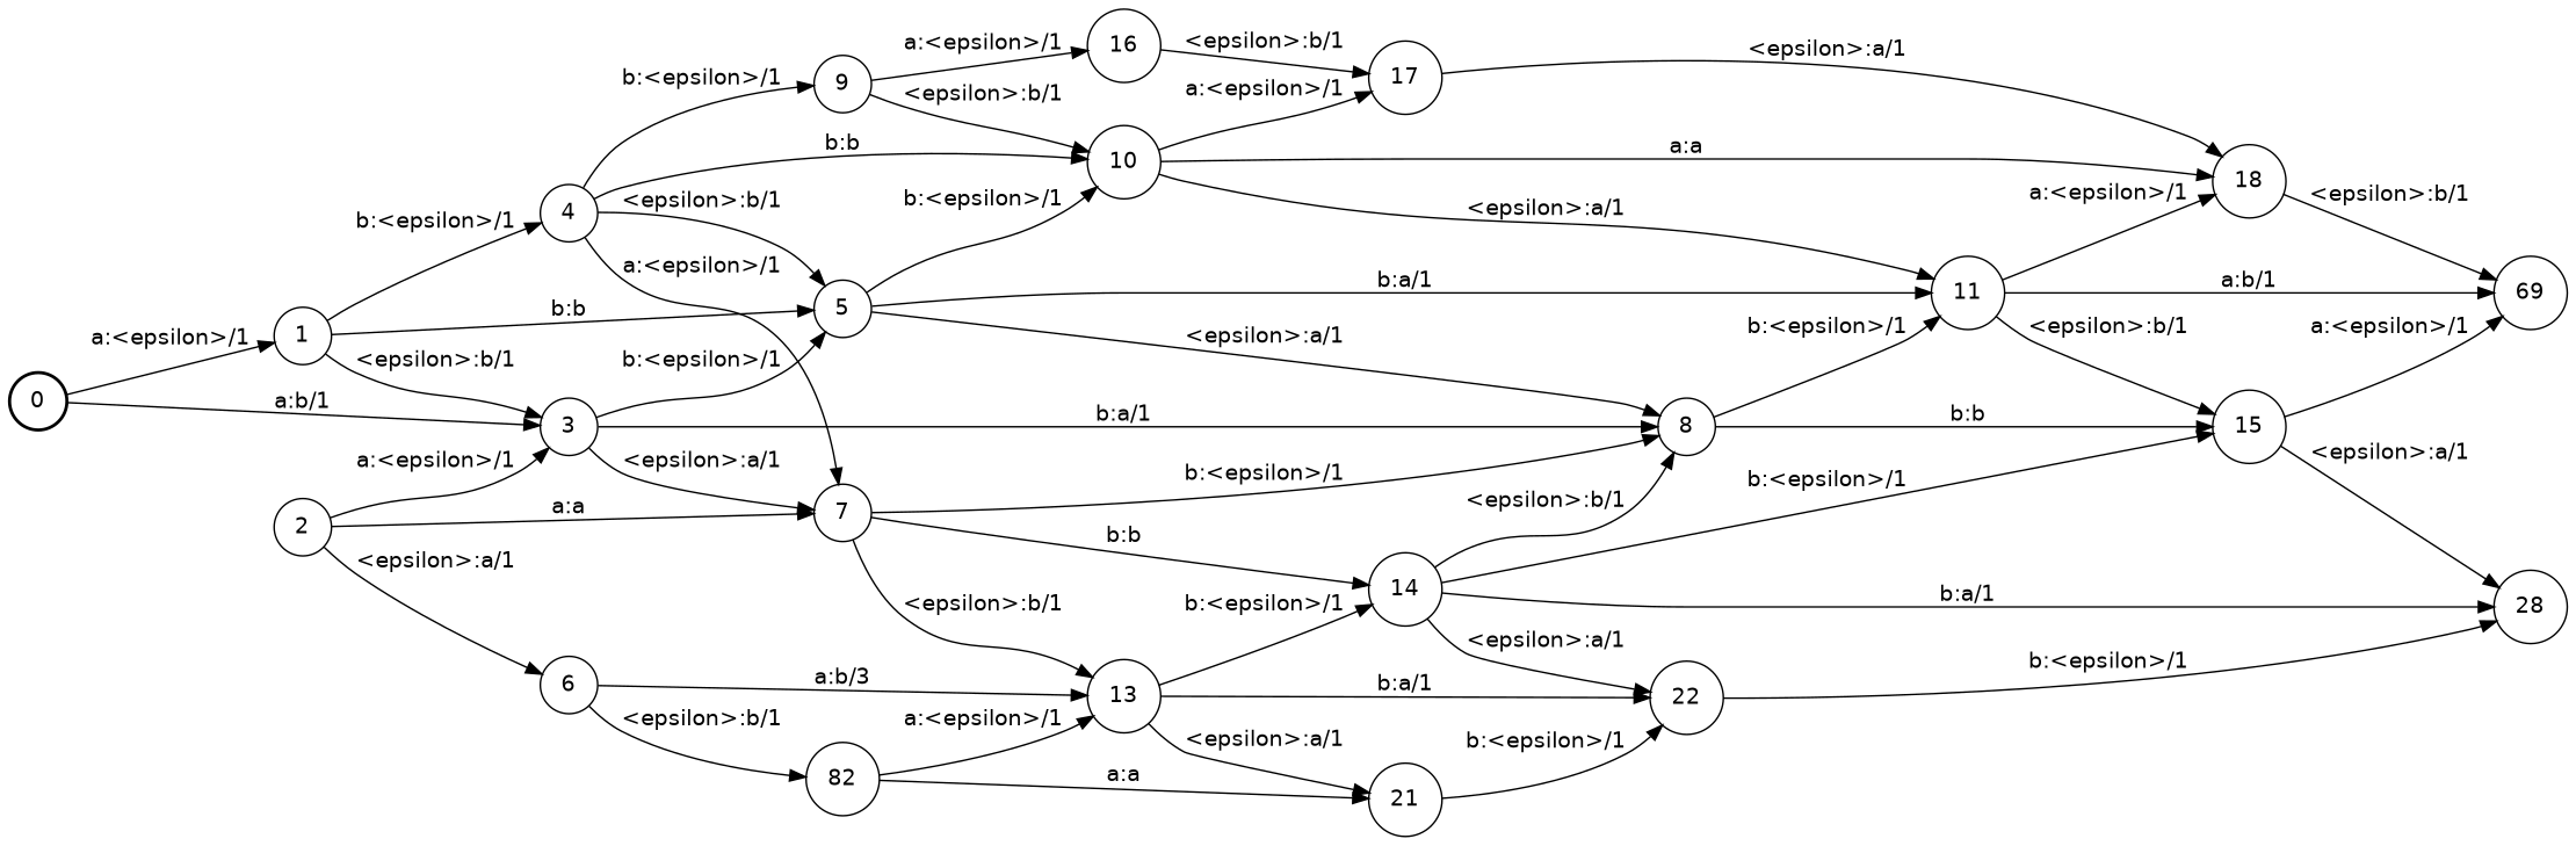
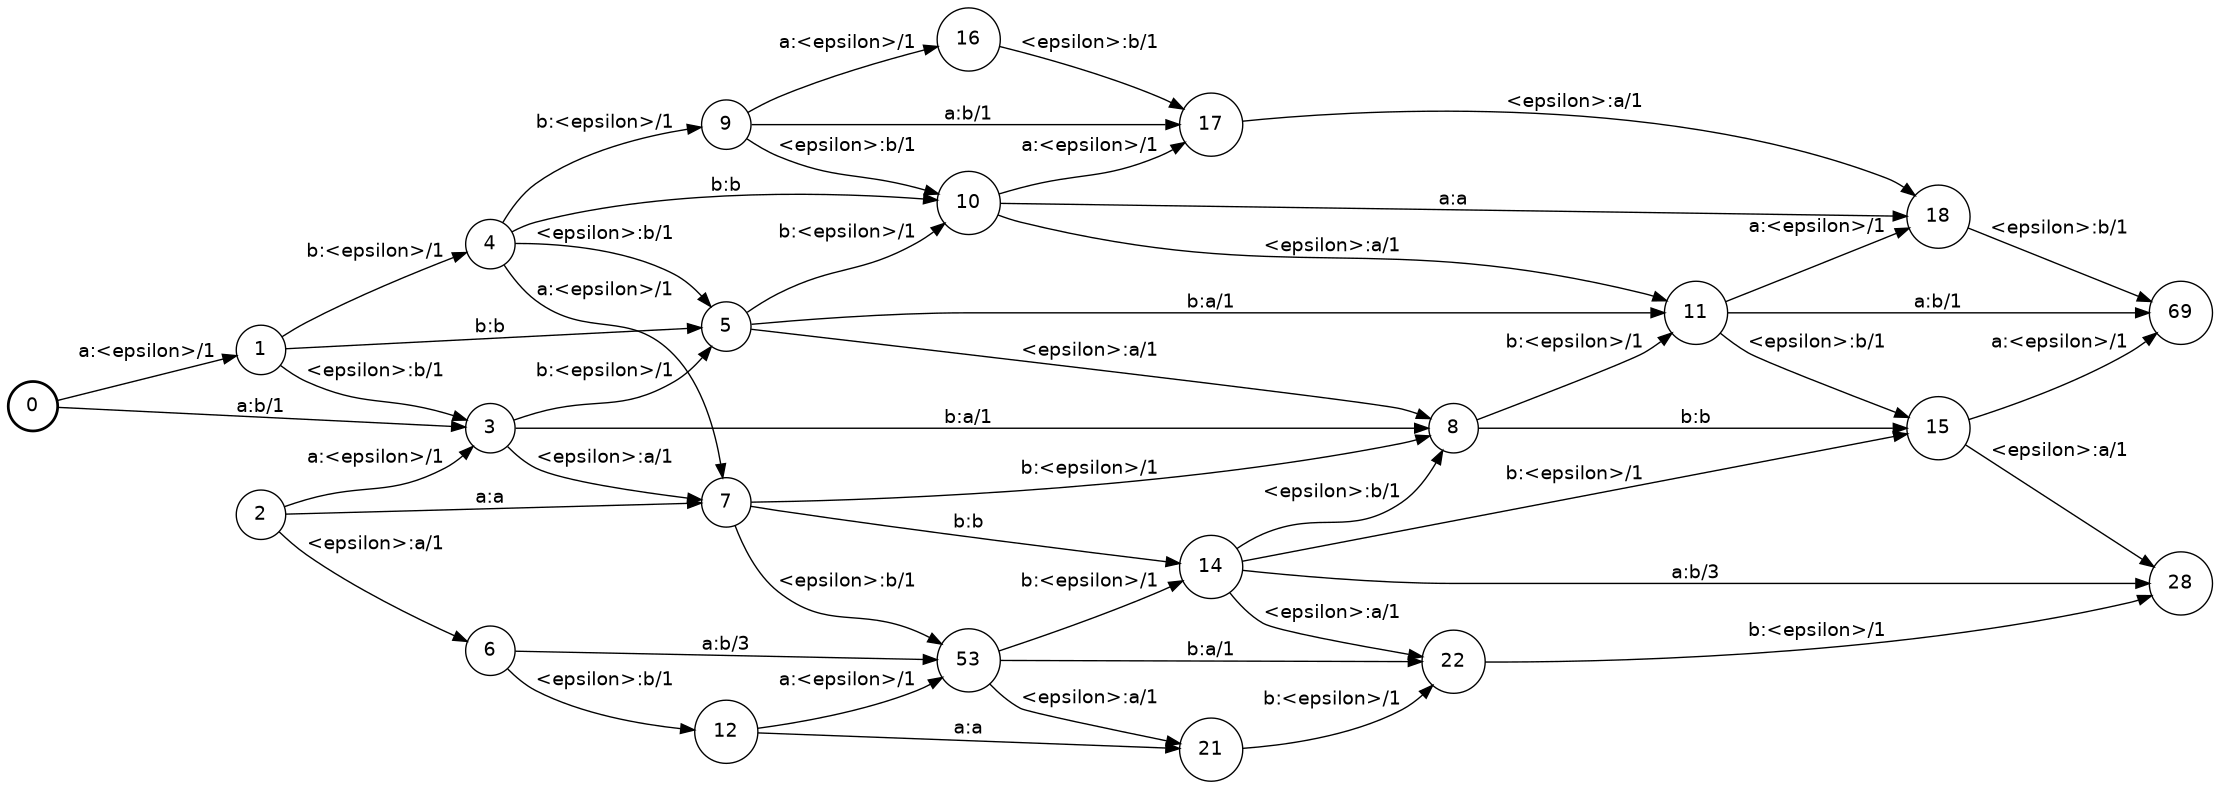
  digraph {
    fontname="DejaVu Sans"
    nodesep=0.25
    rankdir=LR
    ranksep=0.4
    node [fontname="DejaVu Sans" fontsize=14 shape=circle style=solid]
    edge [fontname="DejaVu Sans" fontsize=14]
    n1 [label=0 style=bold]
    n2 [label=1]
    n3 [label=3]
    n4 [label=4]
    n5 [label=5]
    n6 [label=2]
    n7 [label=6]
    n8 [label=7]
    n9 [label=8]
    n10 [label=9]
    n11 [label=10]
    n12 [label=11]
-   n13 [label=82]
-   n14 [label=13]
+   n13 [label=12]
+   n14 [label=53]
    n15 [label=14]
    n16 [label=15]
    n17 [label=16]
    n18 [label=17]
    n19 [label=18]
    n20 [label=69]
    n21 [label=21]
    n22 [label=22]
    n23 [label=28]
    n1 -> n2 [label="a:<epsilon>/1"]
    n1 -> n3 [label="a:b/1"]
    n2 -> n3 [label="<epsilon>:b/1"]
    n2 -> n4 [label="b:<epsilon>/1"]
    n2 -> n5 [label="b:b"]
    n3 -> n5 [label="b:<epsilon>/1"]
    n3 -> n8 [label="<epsilon>:a/1"]
    n3 -> n9 [label="b:a/1"]
    n4 -> n5 [label="<epsilon>:b/1"]
    n4 -> n8 [label="a:<epsilon>/1"]
    n4 -> n10 [label="b:<epsilon>/1"]
    n4 -> n11 [label="b:b"]
    n5 -> n9 [label="<epsilon>:a/1"]
    n5 -> n11 [label="b:<epsilon>/1"]
    n5 -> n12 [label="b:a/1"]
    n6 -> n3 [label="a:<epsilon>/1"]
    n6 -> n7 [label="<epsilon>:a/1"]
    n6 -> n8 [label="a:a"]
    n7 -> n13 [label="<epsilon>:b/1"]
    n7 -> n14 [label="a:b/3"]
    n8 -> n9 [label="b:<epsilon>/1"]
    n8 -> n14 [label="<epsilon>:b/1"]
    n8 -> n15 [label="b:b"]
    n9 -> n12 [label="b:<epsilon>/1"]
    n9 -> n16 [label="b:b"]
    n10 -> n11 [label="<epsilon>:b/1"]
    n10 -> n17 [label="a:<epsilon>/1"]
+   n10 -> n18 [label="a:b/1"]
    n11 -> n12 [label="<epsilon>:a/1"]
    n11 -> n18 [label="a:<epsilon>/1"]
    n11 -> n19 [label="a:a"]
    n12 -> n16 [label="<epsilon>:b/1"]
    n12 -> n19 [label="a:<epsilon>/1"]
    n12 -> n20 [label="a:b/1"]
    n13 -> n14 [label="a:<epsilon>/1"]
    n13 -> n21 [label="a:a"]
    n14 -> n15 [label="b:<epsilon>/1"]
    n14 -> n21 [label="<epsilon>:a/1"]
    n14 -> n22 [label="b:a/1"]
    n15 -> n9 [label="<epsilon>:b/1"]
    n15 -> n16 [label="b:<epsilon>/1"]
    n15 -> n22 [label="<epsilon>:a/1"]
-   n15 -> n23 [label="b:a/1"]
+   n15 -> n23 [label="a:b/3"]
    n16 -> n20 [label="a:<epsilon>/1"]
    n16 -> n23 [label="<epsilon>:a/1"]
    n17 -> n18 [label="<epsilon>:b/1"]
    n18 -> n19 [label="<epsilon>:a/1"]
    n19 -> n20 [label="<epsilon>:b/1"]
    n21 -> n22 [label="b:<epsilon>/1"]
    n22 -> n23 [label="b:<epsilon>/1"]
  }
